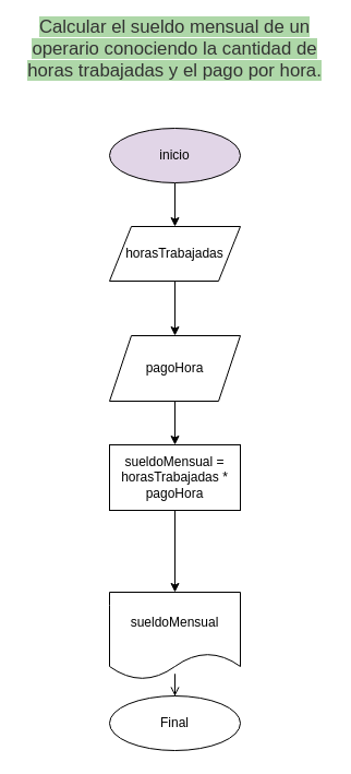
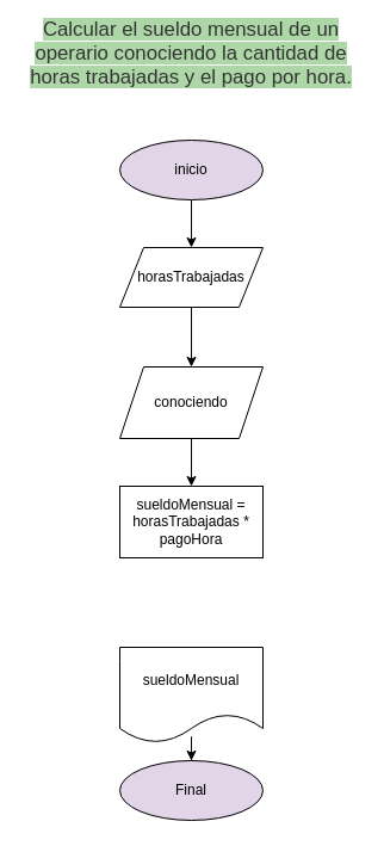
  <mxCell id="0" />
  <mxCell id="1" parent="0" />
  <mxCell id="2" value="&#10;&lt;span style=&quot;color: rgb(51, 51, 51); font-family: sans-serif, arial; font-size: 16.8px; font-style: normal; font-variant-ligatures: normal; font-variant-caps: normal; font-weight: 400; letter-spacing: normal; orphans: 2; text-align: start; text-indent: 0px; text-transform: none; widows: 2; word-spacing: 0px; -webkit-text-stroke-width: 0px; background-color: rgb(174, 215, 168); text-decoration-thickness: initial; text-decoration-style: initial; text-decoration-color: initial; float: none; display: inline !important;&quot;&gt;Calcular el sueldo mensual de un operario conociendo la cantidad de horas trabajadas y el pago por hora.&lt;/span&gt;&#10;&#10;" style="text;html=1;strokeColor=none;fillColor=none;align=center;verticalAlign=middle;whiteSpace=wrap;rounded=0;" parent="1" vertex="1"><mxGeometry x="20" y="20" width="280" height="30" as="geometry" /></mxCell>
  <mxCell id="3" style="edgeStyle=orthogonalEdgeStyle;rounded=0;orthogonalLoop=1;jettySize=auto;html=1;exitX=0.5;exitY=1;exitDx=0;exitDy=0;entryX=0.5;entryY=0;entryDx=0;entryDy=0;" edge="1" parent="1" source="4" target="6"><mxGeometry relative="1" as="geometry" /></mxCell>
  <mxCell id="4" value="inicio" style="ellipse;whiteSpace=wrap;html=1;fillColor=#e1d5e7;" parent="1" vertex="1"><mxGeometry x="100" y="100" width="120" height="50" as="geometry" /></mxCell>
  <mxCell id="5" value="" style="edgeStyle=orthogonalEdgeStyle;rounded=0;orthogonalLoop=1;jettySize=auto;html=1;" edge="1" parent="1" source="6" target="8"><mxGeometry relative="1" as="geometry" /></mxCell>
  <mxCell id="6" value="horasTrabajadas" style="shape=parallelogram;perimeter=parallelogramPerimeter;whiteSpace=wrap;html=1;fixedSize=1;" vertex="1" parent="1"><mxGeometry x="100" y="190" width="120" height="50" as="geometry" /></mxCell>
  <mxCell id="7" value="" style="edgeStyle=orthogonalEdgeStyle;rounded=0;orthogonalLoop=1;jettySize=auto;html=1;" edge="1" parent="1" source="8" target="10"><mxGeometry relative="1" as="geometry" /></mxCell>
- <mxCell id="8" value="pagoHora" style="shape=parallelogram;perimeter=parallelogramPerimeter;whiteSpace=wrap;html=1;fixedSize=1;" vertex="1" parent="1"><mxGeometry x="100" y="290" width="120" height="60" as="geometry" /></mxCell>
- <mxCell id="9" value="" style="edgeStyle=orthogonalEdgeStyle;rounded=0;orthogonalLoop=1;jettySize=auto;html=1;" edge="1" parent="1" source="10" target="12"><mxGeometry relative="1" as="geometry" /></mxCell>
+ <mxCell id="8" value="conociendo" style="shape=parallelogram;perimeter=parallelogramPerimeter;whiteSpace=wrap;html=1;fixedSize=1;" vertex="1" parent="1"><mxGeometry x="100" y="290" width="120" height="60" as="geometry" /></mxCell>
  <mxCell id="10" value="sueldoMensual = horasTrabajadas * pagoHora" style="rounded=0;whiteSpace=wrap;html=1;" vertex="1" parent="1"><mxGeometry x="100" y="390" width="120" height="60" as="geometry" /></mxCell>
- <mxCell id="11" value="" style="edgeStyle=orthogonalEdgeStyle;rounded=0;orthogonalLoop=1;jettySize=auto;html=1;endArrow=open;" edge="1" parent="1" source="12" target="13"><mxGeometry relative="1" as="geometry" /></mxCell>
+ <mxCell id="11" value="" style="edgeStyle=orthogonalEdgeStyle;rounded=0;orthogonalLoop=1;jettySize=auto;html=1;" edge="1" parent="1" source="12" target="13"><mxGeometry relative="1" as="geometry" /></mxCell>
  <mxCell id="12" value="sueldoMensual" style="shape=document;whiteSpace=wrap;html=1;boundedLbl=1;" vertex="1" parent="1"><mxGeometry x="100" y="525" width="120" height="80" as="geometry" /></mxCell>
- <mxCell id="13" value="Final" style="ellipse;whiteSpace=wrap;html=1;" vertex="1" parent="1"><mxGeometry x="100" y="620" width="120" height="50" as="geometry" /></mxCell>
+ <mxCell id="13" value="Final" style="ellipse;whiteSpace=wrap;html=1;fillColor=#e1d5e7;" vertex="1" parent="1"><mxGeometry x="100" y="620" width="120" height="50" as="geometry" /></mxCell>
